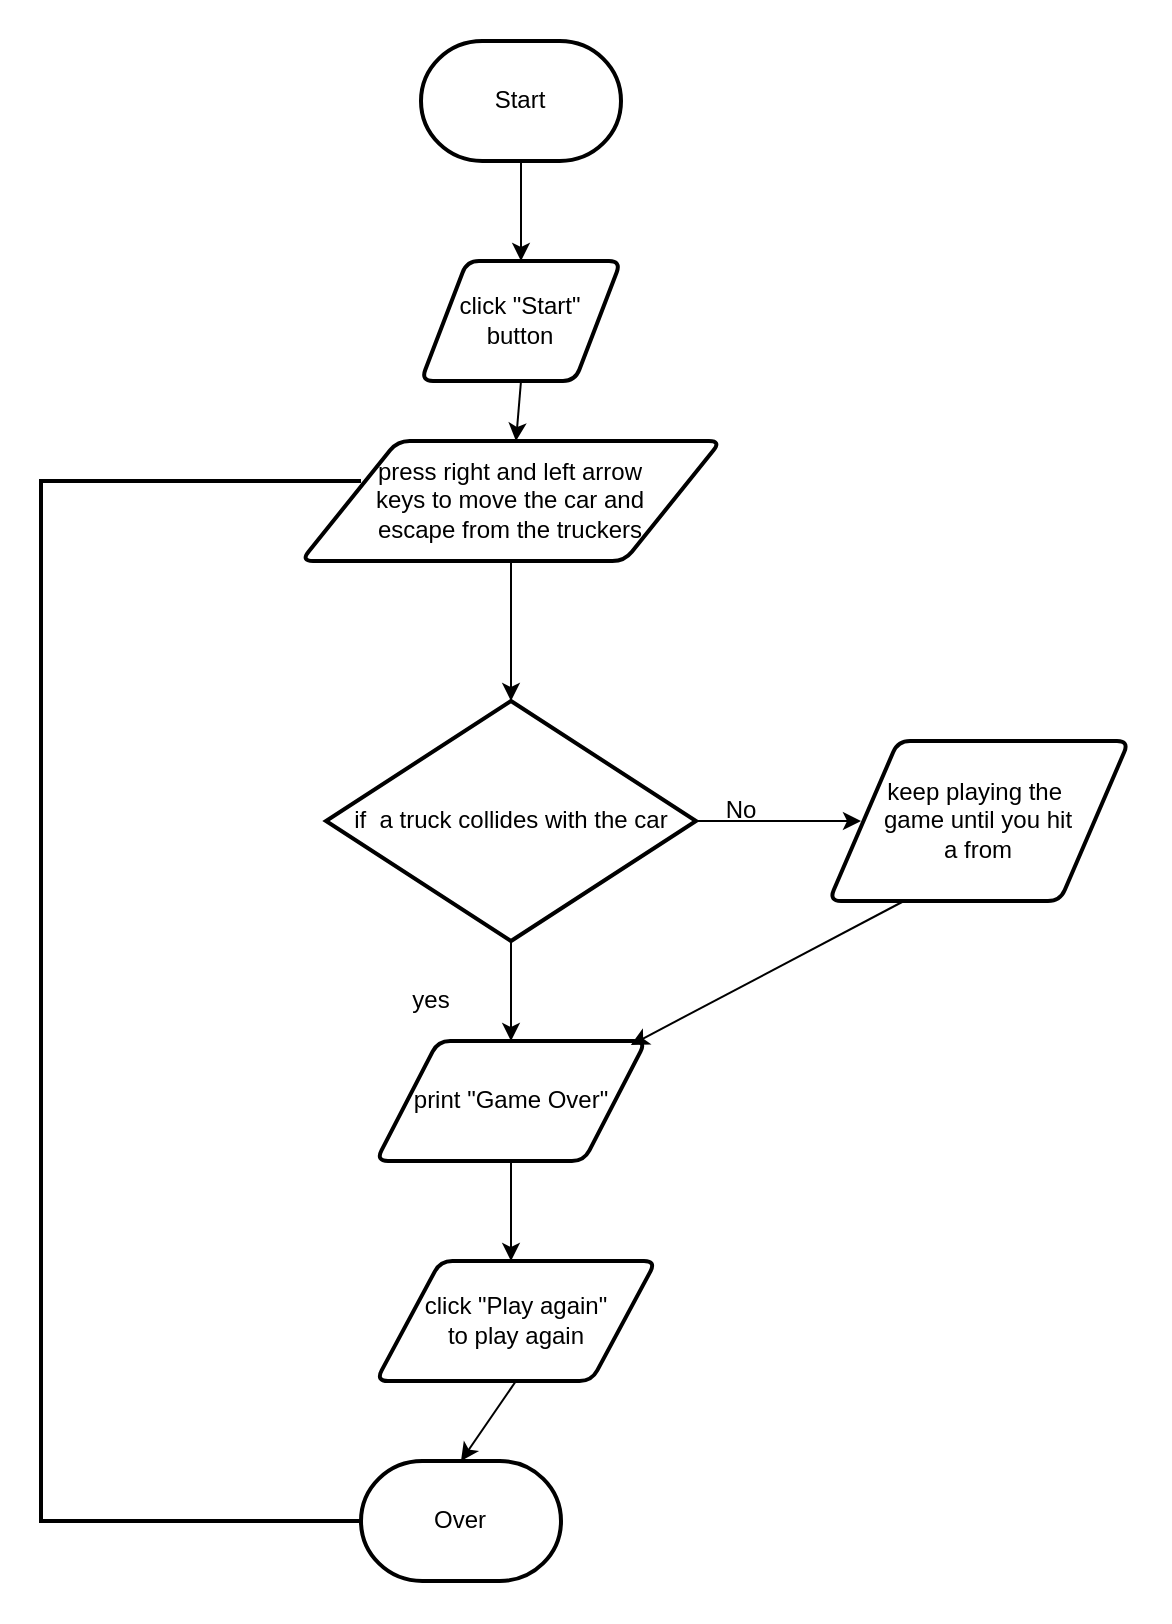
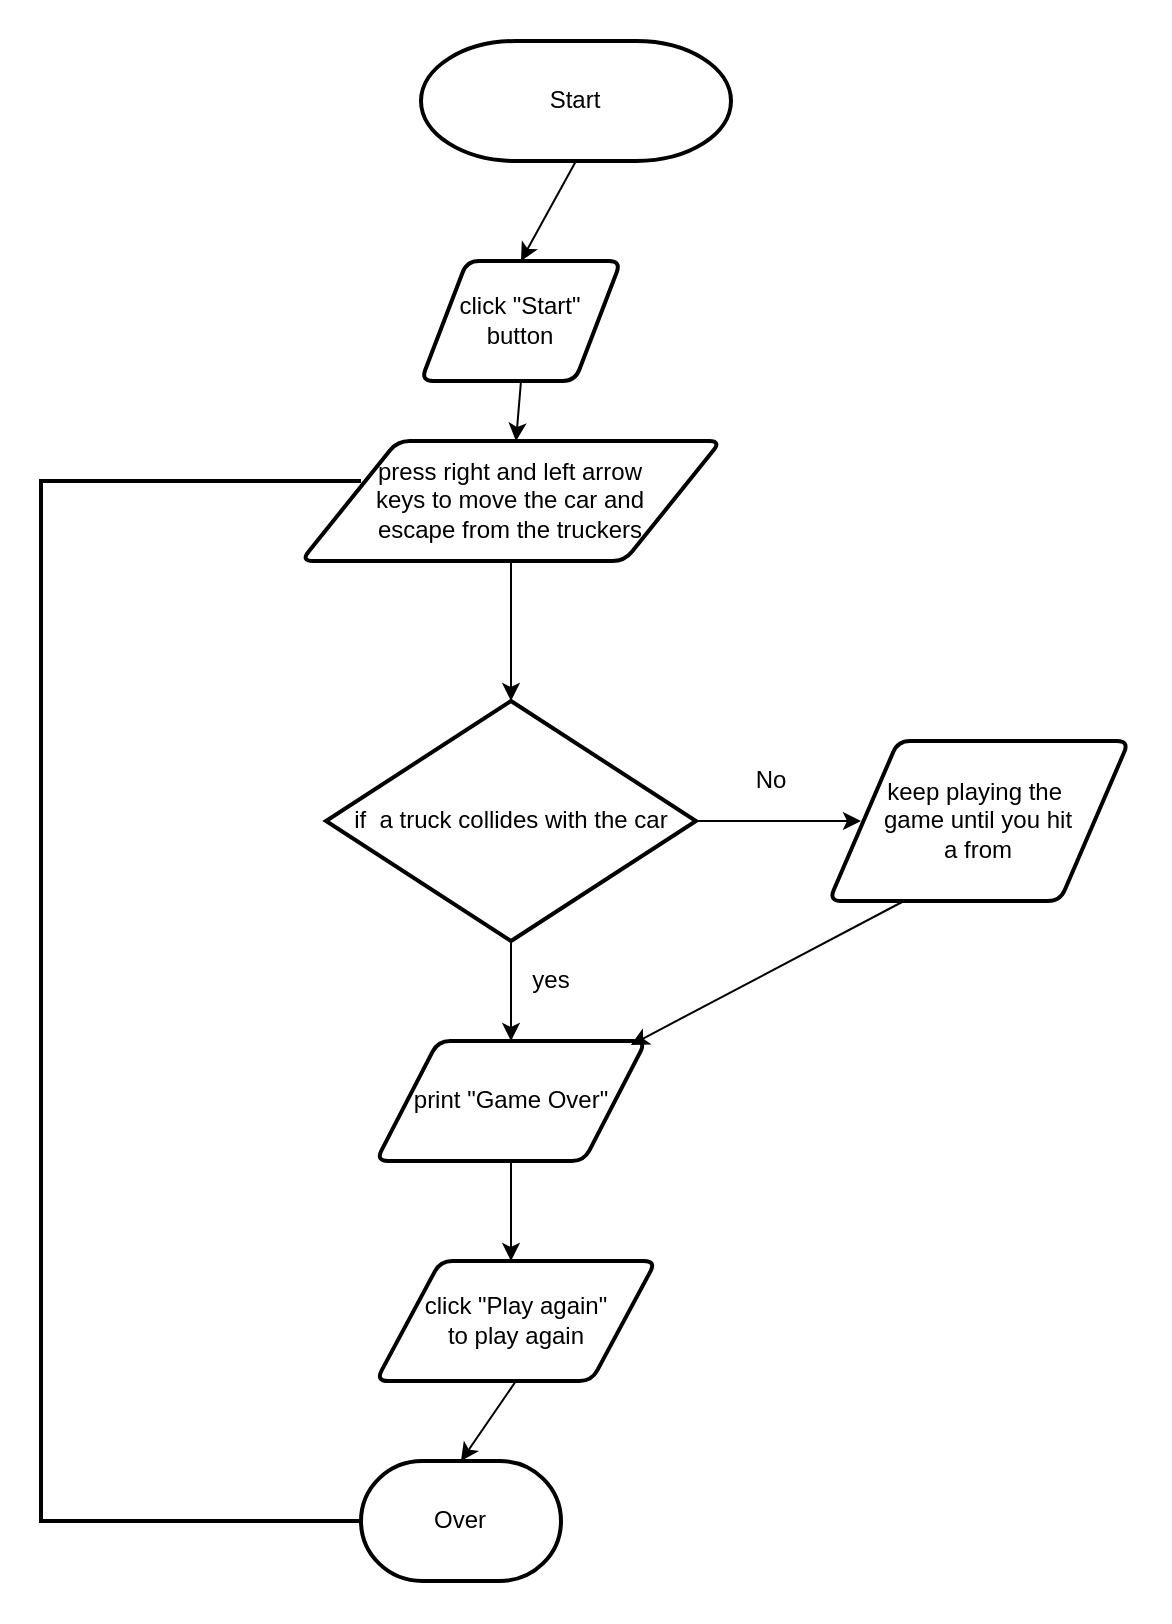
  <mxCell id="0" />
  <mxCell id="1" parent="0" />
  <mxCell id="2" style="edgeStyle=none;html=1;exitX=0.5;exitY=1;exitDx=0;exitDy=0;exitPerimeter=0;" edge="1" parent="1" source="3"><mxGeometry relative="1" as="geometry"><mxPoint x="260" y="130" as="targetPoint" /></mxGeometry></mxCell>
- <mxCell id="3" value="Start" style="strokeWidth=2;html=1;shape=mxgraph.flowchart.terminator;whiteSpace=wrap;" vertex="1" parent="1"><mxGeometry x="210" y="20" width="100" height="60" as="geometry" /></mxCell>
+ <mxCell id="3" value="Start" style="strokeWidth=2;html=1;shape=mxgraph.flowchart.terminator;whiteSpace=wrap;" vertex="1" parent="1"><mxGeometry x="210" y="20" width="155" height="60" as="geometry" /></mxCell>
  <mxCell id="4" style="edgeStyle=none;html=1;exitX=0.5;exitY=1;exitDx=0;exitDy=0;" edge="1" parent="1" source="5" target="7"><mxGeometry relative="1" as="geometry"><mxPoint x="260" y="240" as="targetPoint" /></mxGeometry></mxCell>
  <mxCell id="5" value="click &quot;Start&quot;&lt;br&gt;button" style="shape=parallelogram;html=1;strokeWidth=2;perimeter=parallelogramPerimeter;whiteSpace=wrap;rounded=1;arcSize=12;size=0.23;" vertex="1" parent="1"><mxGeometry x="210" y="130" width="100" height="60" as="geometry" /></mxCell>
  <mxCell id="6" style="edgeStyle=none;html=1;exitX=0.5;exitY=1;exitDx=0;exitDy=0;" edge="1" parent="1" source="7"><mxGeometry relative="1" as="geometry"><mxPoint x="255" y="350" as="targetPoint" /></mxGeometry></mxCell>
  <mxCell id="7" value="press right and left arrow&lt;br&gt;keys to move the car and&lt;br&gt;escape from the truckers" style="shape=parallelogram;html=1;strokeWidth=2;perimeter=parallelogramPerimeter;whiteSpace=wrap;rounded=1;arcSize=12;size=0.23;" vertex="1" parent="1"><mxGeometry y="220" width="210" height="60" as="geometry" x="150" /></mxCell>
  <mxCell id="8" style="edgeStyle=none;html=1;exitX=0.5;exitY=1;exitDx=0;exitDy=0;exitPerimeter=0;" edge="1" parent="1" source="10"><mxGeometry relative="1" as="geometry"><mxPoint x="255" y="520" as="targetPoint" /></mxGeometry></mxCell>
  <mxCell id="9" style="edgeStyle=none;html=1;exitX=1;exitY=0.5;exitDx=0;exitDy=0;exitPerimeter=0;" edge="1" parent="1" source="10"><mxGeometry relative="1" as="geometry"><mxPoint x="430" y="410" as="targetPoint" /></mxGeometry></mxCell>
  <mxCell id="10" value="if&amp;nbsp; a truck collides with the car" style="strokeWidth=2;html=1;shape=mxgraph.flowchart.decision;whiteSpace=wrap;" vertex="1" parent="1"><mxGeometry x="162.5" y="350" width="185" height="120" as="geometry" /></mxCell>
  <mxCell id="11" style="edgeStyle=none;html=1;exitX=0.5;exitY=1;exitDx=0;exitDy=0;" edge="1" parent="1" source="12"><mxGeometry relative="1" as="geometry"><mxPoint x="255" y="630" as="targetPoint" /></mxGeometry></mxCell>
  <mxCell id="12" value="print &quot;Game Over&quot;" style="shape=parallelogram;html=1;strokeWidth=2;perimeter=parallelogramPerimeter;whiteSpace=wrap;rounded=1;arcSize=12;size=0.23;" vertex="1" parent="1"><mxGeometry x="187.5" y="520" width="135" height="60" as="geometry" /></mxCell>
- <mxCell id="13" value="yes" style="text;html=1;align=center;verticalAlign=middle;resizable=0;points=[];autosize=1;strokeColor=none;fillColor=none;" vertex="1" parent="1"><mxGeometry x="200" y="490" width="30" height="20" as="geometry" /></mxCell>
+ <mxCell id="13" value="yes" style="text;html=1;align=center;verticalAlign=middle;resizable=0;points=[];autosize=1;strokeColor=none;fillColor=none;" vertex="1" parent="1"><mxGeometry x="260" y="480" width="30" height="20" as="geometry" /></mxCell>
  <mxCell id="14" style="edgeStyle=none;html=1;exitX=0.5;exitY=1;exitDx=0;exitDy=0;entryX=0.5;entryY=0;entryDx=0;entryDy=0;entryPerimeter=0;" edge="1" parent="1" source="15" target="16"><mxGeometry relative="1" as="geometry"><mxPoint x="258" y="730" as="targetPoint" /></mxGeometry></mxCell>
  <mxCell id="15" value="click &quot;Play again&quot;&lt;br&gt;to play again" style="shape=parallelogram;html=1;strokeWidth=2;perimeter=parallelogramPerimeter;whiteSpace=wrap;rounded=1;arcSize=12;size=0.23;" vertex="1" parent="1"><mxGeometry x="187.5" y="630" width="140" height="60" as="geometry" /></mxCell>
  <mxCell id="16" value="Over" style="strokeWidth=2;html=1;shape=mxgraph.flowchart.terminator;whiteSpace=wrap;" vertex="1" parent="1"><mxGeometry x="180" y="730" width="100" height="60" as="geometry" /></mxCell>
  <mxCell id="17" value="" style="strokeWidth=2;html=1;shape=mxgraph.flowchart.annotation_1;align=left;pointerEvents=1;" vertex="1" parent="1"><mxGeometry x="20" y="240" width="160" height="520" as="geometry" /></mxCell>
  <mxCell id="18" style="edgeStyle=none;html=1;exitX=0.25;exitY=1;exitDx=0;exitDy=0;entryX=0.944;entryY=0.033;entryDx=0;entryDy=0;entryPerimeter=0;" edge="1" parent="1" source="19" target="12"><mxGeometry relative="1" as="geometry" /></mxCell>
  <mxCell id="19" value="keep playing the&amp;nbsp;&lt;br&gt;game until you hit&lt;br&gt;a from" style="shape=parallelogram;html=1;strokeWidth=2;perimeter=parallelogramPerimeter;whiteSpace=wrap;rounded=1;arcSize=12;size=0.23;" vertex="1" parent="1"><mxGeometry x="414" y="370" width="150" height="80" as="geometry" /></mxCell>
- <mxCell id="20" value="No" style="text;html=1;align=center;verticalAlign=middle;resizable=0;points=[];autosize=1;strokeColor=none;fillColor=none;" vertex="1" parent="1"><mxGeometry x="355" y="395" width="30" height="20" as="geometry" /></mxCell>
+ <mxCell id="20" value="No" style="text;html=1;align=center;verticalAlign=middle;resizable=0;points=[];autosize=1;strokeColor=none;fillColor=none;" vertex="1" parent="1"><mxGeometry x="370" y="380" width="30" height="20" as="geometry" /></mxCell>
